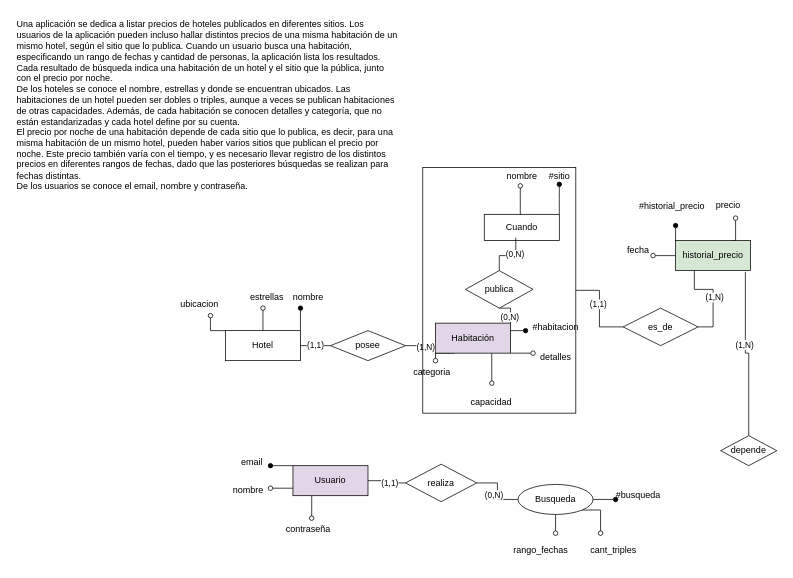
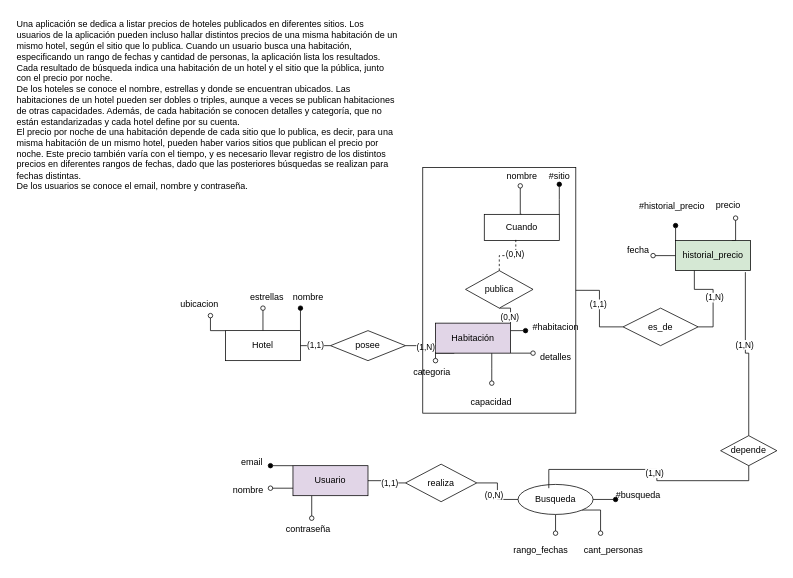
  <mxCell id="0" />
  <mxCell id="1" parent="0" />
  <mxCell id="2" value="&lt;div&gt;Una aplicación se dedica a listar precios de hoteles publicados en diferentes sitios. Los&lt;/div&gt;&lt;div&gt;usuarios de la aplicación pueden incluso hallar distintos precios de una misma habitación de un&lt;/div&gt;&lt;div&gt;mismo hotel, según el sitio que lo publica. Cuando un usuario busca una habitación,&lt;/div&gt;&lt;div&gt;especificando un rango de fechas y cantidad de personas, la aplicación lista los resultados.&lt;/div&gt;&lt;div&gt;Cada resultado de búsqueda indica una habitación de un hotel y el sitio que la pública, junto&lt;/div&gt;&lt;div&gt;con el precio por noche.&lt;/div&gt;&lt;div&gt;De los hoteles se conoce el nombre, estrellas y donde se encuentran ubicados. Las&lt;/div&gt;&lt;div&gt;habitaciones de un hotel pueden ser dobles o triples, aunque a veces se publican habitaciones&lt;/div&gt;&lt;div&gt;de otras capacidades. Además, de cada habitación se conocen detalles y categoría, que no&lt;/div&gt;&lt;div&gt;están estandarizadas y cada hotel define por su cuenta.&lt;/div&gt;&lt;div&gt;El precio por noche de una habitación depende de cada sitio que lo publica, es decir, para una&lt;/div&gt;&lt;div&gt;misma habitación de un mismo hotel, pueden haber varios sitios que publican el precio por&lt;/div&gt;&lt;div&gt;noche. Este precio también varía con el tiempo, y es necesario llevar registro de los distintos&lt;/div&gt;&lt;div&gt;precios en diferentes rangos de fechas, dado que las posteriores búsquedas se realizan para&lt;/div&gt;&lt;div&gt;fechas distintas.&lt;/div&gt;&lt;div&gt;De los usuarios se conoce el email, nombre y contraseña.&lt;/div&gt;" style="text;html=1;align=left;verticalAlign=middle;resizable=0;points=[];autosize=1;strokeColor=none;fillColor=none;" vertex="1" parent="1"><mxGeometry x="20" y="20" width="530" height="240" as="geometry" /></mxCell>
  <mxCell id="3" style="edgeStyle=orthogonalEdgeStyle;rounded=0;orthogonalLoop=1;jettySize=auto;html=1;exitX=1;exitY=0;exitDx=0;exitDy=0;endArrow=oval;endFill=1;" edge="1" parent="1" source="7"><mxGeometry relative="1" as="geometry"><mxPoint x="400" y="410" as="targetPoint" /></mxGeometry></mxCell>
  <mxCell id="4" style="edgeStyle=orthogonalEdgeStyle;rounded=0;orthogonalLoop=1;jettySize=auto;html=1;exitX=0.5;exitY=0;exitDx=0;exitDy=0;endArrow=oval;endFill=0;" edge="1" parent="1" source="7"><mxGeometry relative="1" as="geometry"><mxPoint x="350" y="410" as="targetPoint" /></mxGeometry></mxCell>
  <mxCell id="5" style="edgeStyle=orthogonalEdgeStyle;rounded=0;orthogonalLoop=1;jettySize=auto;html=1;exitX=0;exitY=0;exitDx=0;exitDy=0;endArrow=oval;endFill=0;" edge="1" parent="1" source="7"><mxGeometry relative="1" as="geometry"><mxPoint x="280" y="420" as="targetPoint" /></mxGeometry></mxCell>
  <mxCell id="6" style="edgeStyle=orthogonalEdgeStyle;rounded=0;orthogonalLoop=1;jettySize=auto;html=1;exitX=0.25;exitY=1;exitDx=0;exitDy=0;endArrow=oval;endFill=0;" edge="1" parent="1" source="14"><mxGeometry relative="1" as="geometry"><mxPoint x="580" y="480" as="targetPoint" /><mxPoint x="555" y="520" as="sourcePoint" /></mxGeometry></mxCell>
  <mxCell id="7" value="Hotel" style="whiteSpace=wrap;html=1;align=center;" vertex="1" parent="1"><mxGeometry x="300" y="440" width="100" height="40" as="geometry" /></mxCell>
  <mxCell id="8" value="nombre" style="text;html=1;align=center;verticalAlign=middle;resizable=0;points=[];autosize=1;strokeColor=none;fillColor=none;" vertex="1" parent="1"><mxGeometry x="380" y="380" width="60" height="30" as="geometry" /></mxCell>
  <mxCell id="9" value="estrellas" style="text;html=1;align=center;verticalAlign=middle;resizable=0;points=[];autosize=1;strokeColor=none;fillColor=none;" vertex="1" parent="1"><mxGeometry x="320" y="380" width="70" height="30" as="geometry" /></mxCell>
  <mxCell id="10" value="ubicacion" style="text;html=1;align=center;verticalAlign=middle;resizable=0;points=[];autosize=1;strokeColor=none;fillColor=none;" vertex="1" parent="1"><mxGeometry x="230" y="390" width="70" height="30" as="geometry" /></mxCell>
  <mxCell id="11" style="edgeStyle=orthogonalEdgeStyle;rounded=0;orthogonalLoop=1;jettySize=auto;html=1;exitX=1;exitY=0.25;exitDx=0;exitDy=0;endArrow=oval;endFill=1;" edge="1" parent="1" source="14"><mxGeometry relative="1" as="geometry"><mxPoint x="700" y="440" as="targetPoint" /></mxGeometry></mxCell>
  <mxCell id="12" style="edgeStyle=orthogonalEdgeStyle;rounded=0;orthogonalLoop=1;jettySize=auto;html=1;exitX=1;exitY=1;exitDx=0;exitDy=0;endArrow=oval;endFill=0;" edge="1" parent="1" source="14"><mxGeometry relative="1" as="geometry"><mxPoint x="710" y="470" as="targetPoint" /></mxGeometry></mxCell>
  <mxCell id="13" style="edgeStyle=orthogonalEdgeStyle;rounded=0;orthogonalLoop=1;jettySize=auto;html=1;exitX=0.75;exitY=1;exitDx=0;exitDy=0;endArrow=oval;endFill=0;" edge="1" parent="1" source="14"><mxGeometry relative="1" as="geometry"><mxPoint x="655" y="510" as="targetPoint" /></mxGeometry></mxCell>
  <mxCell id="14" value="Habitación" style="whiteSpace=wrap;html=1;align=center;fillColor=#e1d5e7;" vertex="1" parent="1"><mxGeometry x="580" y="430" width="100" height="40" as="geometry" /></mxCell>
  <mxCell id="15" value="#habitacion" style="text;html=1;align=center;verticalAlign=middle;resizable=0;points=[];autosize=1;strokeColor=none;fillColor=none;" vertex="1" parent="1"><mxGeometry x="700" y="420" width="80" height="30" as="geometry" /></mxCell>
  <mxCell id="16" value="detalles" style="text;html=1;align=center;verticalAlign=middle;resizable=0;points=[];autosize=1;strokeColor=none;fillColor=none;" vertex="1" parent="1"><mxGeometry x="710" y="460" width="60" height="30" as="geometry" /></mxCell>
  <mxCell id="17" style="edgeStyle=orthogonalEdgeStyle;rounded=0;orthogonalLoop=1;jettySize=auto;html=1;exitX=0;exitY=0;exitDx=0;exitDy=0;endArrow=oval;endFill=1;" edge="1" parent="1" source="20"><mxGeometry relative="1" as="geometry"><mxPoint x="360" y="620" as="targetPoint" /></mxGeometry></mxCell>
  <mxCell id="18" style="edgeStyle=orthogonalEdgeStyle;rounded=0;orthogonalLoop=1;jettySize=auto;html=1;exitX=0;exitY=0.75;exitDx=0;exitDy=0;endArrow=oval;endFill=0;" edge="1" parent="1" source="20"><mxGeometry relative="1" as="geometry"><mxPoint x="360" y="650" as="targetPoint" /></mxGeometry></mxCell>
  <mxCell id="19" style="edgeStyle=orthogonalEdgeStyle;rounded=0;orthogonalLoop=1;jettySize=auto;html=1;exitX=0.25;exitY=1;exitDx=0;exitDy=0;endArrow=oval;endFill=0;" edge="1" parent="1" source="20"><mxGeometry relative="1" as="geometry"><mxPoint x="415" y="690" as="targetPoint" /></mxGeometry></mxCell>
  <mxCell id="20" value="Usuario" style="whiteSpace=wrap;html=1;align=center;fillColor=#e1d5e7;" vertex="1" parent="1"><mxGeometry x="390" y="620" width="100" height="40" as="geometry" /></mxCell>
  <mxCell id="21" value="email" style="text;html=1;align=center;verticalAlign=middle;resizable=0;points=[];autosize=1;strokeColor=none;fillColor=none;" vertex="1" parent="1"><mxGeometry x="310" y="600" width="50" height="30" as="geometry" /></mxCell>
  <mxCell id="22" value="nombre" style="text;html=1;align=center;verticalAlign=middle;resizable=0;points=[];autosize=1;strokeColor=none;fillColor=none;" vertex="1" parent="1"><mxGeometry x="300" y="638" width="60" height="30" as="geometry" /></mxCell>
  <mxCell id="23" value="contraseña" style="text;html=1;align=center;verticalAlign=middle;resizable=0;points=[];autosize=1;strokeColor=none;fillColor=none;" vertex="1" parent="1"><mxGeometry x="370" y="690" width="80" height="30" as="geometry" /></mxCell>
  <mxCell id="24" style="edgeStyle=orthogonalEdgeStyle;rounded=0;orthogonalLoop=1;jettySize=auto;html=1;exitX=1;exitY=0.5;exitDx=0;exitDy=0;entryX=0;entryY=0.75;entryDx=0;entryDy=0;endArrow=none;endFill=0;" edge="1" parent="1" source="28" target="14"><mxGeometry relative="1" as="geometry" /></mxCell>
  <mxCell id="25" value="(1,N)" style="edgeLabel;html=1;align=center;verticalAlign=middle;resizable=0;points=[];" vertex="1" connectable="0" parent="24"><mxGeometry x="0.3" y="-1" relative="1" as="geometry"><mxPoint as="offset" /></mxGeometry></mxCell>
  <mxCell id="26" style="edgeStyle=orthogonalEdgeStyle;rounded=0;orthogonalLoop=1;jettySize=auto;html=1;exitX=0;exitY=0.5;exitDx=0;exitDy=0;entryX=1;entryY=0.5;entryDx=0;entryDy=0;endArrow=none;endFill=0;" edge="1" parent="1" source="28" target="7"><mxGeometry relative="1" as="geometry" /></mxCell>
  <mxCell id="27" value="(1,1)" style="edgeLabel;html=1;align=center;verticalAlign=middle;resizable=0;points=[];" vertex="1" connectable="0" parent="26"><mxGeometry x="0.05" y="-2" relative="1" as="geometry"><mxPoint as="offset" /></mxGeometry></mxCell>
  <mxCell id="28" value="posee" style="shape=rhombus;perimeter=rhombusPerimeter;whiteSpace=wrap;html=1;align=center;" vertex="1" parent="1"><mxGeometry x="440" y="440" width="100" height="40" as="geometry" /></mxCell>
  <mxCell id="29" style="edgeStyle=orthogonalEdgeStyle;rounded=0;orthogonalLoop=1;jettySize=auto;html=1;exitX=1;exitY=0;exitDx=0;exitDy=0;endArrow=oval;endFill=1;" edge="1" parent="1" source="31"><mxGeometry relative="1" as="geometry"><mxPoint x="745" y="245" as="targetPoint" /></mxGeometry></mxCell>
  <mxCell id="30" style="edgeStyle=orthogonalEdgeStyle;rounded=0;orthogonalLoop=1;jettySize=auto;html=1;exitX=0.5;exitY=0;exitDx=0;exitDy=0;endArrow=oval;endFill=0;entryX=0.633;entryY=1.067;entryDx=0;entryDy=0;entryPerimeter=0;" edge="1" parent="1" source="31"><mxGeometry relative="1" as="geometry"><mxPoint x="692.98" y="247.01" as="targetPoint" /></mxGeometry></mxCell>
  <mxCell id="31" value="Cuando" style="whiteSpace=wrap;html=1;align=center;" vertex="1" parent="1"><mxGeometry x="645" y="285" width="100" height="35" as="geometry" /></mxCell>
  <mxCell id="32" value="#sitio" style="text;html=1;align=center;verticalAlign=middle;resizable=0;points=[];autosize=1;strokeColor=none;fillColor=none;" vertex="1" parent="1"><mxGeometry x="720" y="220" width="50" height="30" as="geometry" /></mxCell>
  <mxCell id="33" value="nombre" style="text;html=1;align=center;verticalAlign=middle;resizable=0;points=[];autosize=1;strokeColor=none;fillColor=none;" vertex="1" parent="1"><mxGeometry x="665" y="220" width="60" height="30" as="geometry" /></mxCell>
  <mxCell id="34" style="edgeStyle=orthogonalEdgeStyle;rounded=0;orthogonalLoop=1;jettySize=auto;html=1;exitX=0.5;exitY=1;exitDx=0;exitDy=0;entryX=1;entryY=0;entryDx=0;entryDy=0;endArrow=none;endFill=0;" edge="1" parent="1" source="36" target="14"><mxGeometry relative="1" as="geometry" /></mxCell>
  <mxCell id="35" value="(0,N)" style="edgeLabel;html=1;align=center;verticalAlign=middle;resizable=0;points=[];" vertex="1" connectable="0" parent="34"><mxGeometry x="0.486" y="-2" relative="1" as="geometry"><mxPoint as="offset" /></mxGeometry></mxCell>
  <mxCell id="36" value="publica" style="shape=rhombus;perimeter=rhombusPerimeter;whiteSpace=wrap;html=1;align=center;" vertex="1" parent="1"><mxGeometry x="620" y="360" width="90" height="50" as="geometry" /></mxCell>
- <mxCell id="37" style="edgeStyle=orthogonalEdgeStyle;rounded=0;orthogonalLoop=1;jettySize=auto;html=1;exitX=0.5;exitY=0;exitDx=0;exitDy=0;entryX=0.42;entryY=0.886;entryDx=0;entryDy=0;entryPerimeter=0;endArrow=none;endFill=0;" edge="1" parent="1" source="36" target="31"><mxGeometry relative="1" as="geometry"><mxPoint x="690" y="340" as="sourcePoint" /></mxGeometry></mxCell>
+ <mxCell id="37" style="edgeStyle=orthogonalEdgeStyle;rounded=0;orthogonalLoop=1;jettySize=auto;html=1;exitX=0.5;exitY=0;exitDx=0;exitDy=0;entryX=0.42;entryY=0.886;entryDx=0;entryDy=0;entryPerimeter=0;endArrow=none;endFill=0;dashed=1;" edge="1" parent="1" source="36" target="31"><mxGeometry relative="1" as="geometry"><mxPoint x="690" y="340" as="sourcePoint" /></mxGeometry></mxCell>
  <mxCell id="38" value="(0,N)" style="edgeLabel;html=1;align=center;verticalAlign=middle;resizable=0;points=[];" vertex="1" connectable="0" parent="37"><mxGeometry x="0.212" y="2" relative="1" as="geometry"><mxPoint as="offset" /></mxGeometry></mxCell>
  <mxCell id="39" value="categoria" style="text;html=1;align=center;verticalAlign=middle;resizable=0;points=[];autosize=1;strokeColor=none;fillColor=none;" vertex="1" parent="1"><mxGeometry x="540" y="480" width="70" height="30" as="geometry" /></mxCell>
  <mxCell id="40" value="capacidad" style="text;html=1;align=center;verticalAlign=middle;resizable=0;points=[];autosize=1;strokeColor=none;fillColor=none;" vertex="1" parent="1"><mxGeometry x="614" y="520" width="80" height="30" as="geometry" /></mxCell>
  <mxCell id="41" value="" style="rounded=0;whiteSpace=wrap;html=1;fillColor=none;" vertex="1" parent="1"><mxGeometry x="563" y="222.5" width="204" height="327.5" as="geometry" /></mxCell>
  <mxCell id="42" style="edgeStyle=orthogonalEdgeStyle;rounded=0;orthogonalLoop=1;jettySize=auto;html=1;exitX=0;exitY=0;exitDx=0;exitDy=0;endArrow=oval;endFill=1;" edge="1" parent="1" source="45"><mxGeometry relative="1" as="geometry"><mxPoint x="900" y="300" as="targetPoint" /></mxGeometry></mxCell>
  <mxCell id="43" style="edgeStyle=orthogonalEdgeStyle;rounded=0;orthogonalLoop=1;jettySize=auto;html=1;exitX=0.75;exitY=0;exitDx=0;exitDy=0;endArrow=oval;endFill=0;" edge="1" parent="1" source="45"><mxGeometry relative="1" as="geometry"><mxPoint x="980" y="290" as="targetPoint" /></mxGeometry></mxCell>
  <mxCell id="44" style="edgeStyle=orthogonalEdgeStyle;rounded=0;orthogonalLoop=1;jettySize=auto;html=1;exitX=0;exitY=0.5;exitDx=0;exitDy=0;endArrow=oval;endFill=0;" edge="1" parent="1" source="45"><mxGeometry relative="1" as="geometry"><mxPoint x="870" y="340" as="targetPoint" /></mxGeometry></mxCell>
  <mxCell id="45" value="historial_precio" style="whiteSpace=wrap;html=1;align=center;fillColor=#d5e8d4;" vertex="1" parent="1"><mxGeometry x="900" y="320" width="100" height="40" as="geometry" /></mxCell>
  <mxCell id="46" style="edgeStyle=orthogonalEdgeStyle;rounded=0;orthogonalLoop=1;jettySize=auto;html=1;exitX=0;exitY=0.5;exitDx=0;exitDy=0;entryX=1;entryY=0.5;entryDx=0;entryDy=0;endArrow=none;endFill=0;" edge="1" parent="1" source="50" target="41"><mxGeometry relative="1" as="geometry" /></mxCell>
  <mxCell id="47" value="(1,1)" style="edgeLabel;html=1;align=center;verticalAlign=middle;resizable=0;points=[];" vertex="1" connectable="0" parent="46"><mxGeometry x="0.108" y="2" relative="1" as="geometry"><mxPoint as="offset" /></mxGeometry></mxCell>
  <mxCell id="48" style="edgeStyle=orthogonalEdgeStyle;rounded=0;orthogonalLoop=1;jettySize=auto;html=1;exitX=1;exitY=0.5;exitDx=0;exitDy=0;entryX=0.25;entryY=1;entryDx=0;entryDy=0;endArrow=none;endFill=0;" edge="1" parent="1" source="50" target="45"><mxGeometry relative="1" as="geometry" /></mxCell>
  <mxCell id="49" value="(1,N)" style="edgeLabel;html=1;align=center;verticalAlign=middle;resizable=0;points=[];" vertex="1" connectable="0" parent="48"><mxGeometry y="-1" relative="1" as="geometry"><mxPoint as="offset" /></mxGeometry></mxCell>
  <mxCell id="50" value="es_de" style="shape=rhombus;perimeter=rhombusPerimeter;whiteSpace=wrap;html=1;align=center;" vertex="1" parent="1"><mxGeometry x="830" y="410" width="100" height="50" as="geometry" /></mxCell>
  <mxCell id="51" value="#historial_precio" style="text;html=1;align=center;verticalAlign=middle;resizable=0;points=[];autosize=1;strokeColor=none;fillColor=none;" vertex="1" parent="1"><mxGeometry x="840" y="260" width="110" height="30" as="geometry" /></mxCell>
  <mxCell id="52" value="precio" style="text;html=1;align=center;verticalAlign=middle;resizable=0;points=[];autosize=1;strokeColor=none;fillColor=none;" vertex="1" parent="1"><mxGeometry x="940" y="258" width="60" height="30" as="geometry" /></mxCell>
  <mxCell id="53" value="fecha" style="text;html=1;align=center;verticalAlign=middle;resizable=0;points=[];autosize=1;strokeColor=none;fillColor=none;" vertex="1" parent="1"><mxGeometry x="825" y="318" width="50" height="30" as="geometry" /></mxCell>
  <mxCell id="54" style="edgeStyle=orthogonalEdgeStyle;rounded=0;orthogonalLoop=1;jettySize=auto;html=1;exitX=1;exitY=0.5;exitDx=0;exitDy=0;endArrow=oval;endFill=1;" edge="1" parent="1" source="57"><mxGeometry relative="1" as="geometry"><mxPoint x="820" y="665" as="targetPoint" /></mxGeometry></mxCell>
  <mxCell id="55" style="edgeStyle=orthogonalEdgeStyle;rounded=0;orthogonalLoop=1;jettySize=auto;html=1;exitX=0.5;exitY=1;exitDx=0;exitDy=0;endArrow=oval;endFill=0;" edge="1" parent="1" source="57"><mxGeometry relative="1" as="geometry"><mxPoint x="740" y="710" as="targetPoint" /></mxGeometry></mxCell>
  <mxCell id="56" style="edgeStyle=orthogonalEdgeStyle;rounded=0;orthogonalLoop=1;jettySize=auto;html=1;exitX=1;exitY=1;exitDx=0;exitDy=0;endArrow=oval;endFill=0;" edge="1" parent="1" source="57"><mxGeometry relative="1" as="geometry"><mxPoint x="800" y="710" as="targetPoint" /></mxGeometry></mxCell>
  <mxCell id="57" value="Busqueda" style="ellipse;whiteSpace=wrap;html=1;align=center;" vertex="1" parent="1"><mxGeometry x="690" y="645" width="100" height="40" as="geometry" /></mxCell>
  <mxCell id="58" style="edgeStyle=orthogonalEdgeStyle;rounded=0;orthogonalLoop=1;jettySize=auto;html=1;exitX=0;exitY=0.5;exitDx=0;exitDy=0;entryX=1;entryY=0.5;entryDx=0;entryDy=0;endArrow=none;endFill=0;" edge="1" parent="1" source="62" target="20"><mxGeometry relative="1" as="geometry" /></mxCell>
  <mxCell id="59" value="(1,1)" style="edgeLabel;html=1;align=center;verticalAlign=middle;resizable=0;points=[];" vertex="1" connectable="0" parent="58"><mxGeometry x="-0.17" y="-1" relative="1" as="geometry"><mxPoint as="offset" /></mxGeometry></mxCell>
  <mxCell id="60" style="edgeStyle=orthogonalEdgeStyle;rounded=0;orthogonalLoop=1;jettySize=auto;html=1;exitX=1;exitY=0.5;exitDx=0;exitDy=0;entryX=0;entryY=0.5;entryDx=0;entryDy=0;endArrow=none;endFill=0;" edge="1" parent="1" source="62" target="57"><mxGeometry relative="1" as="geometry" /></mxCell>
  <mxCell id="61" value="(0,N)" style="edgeLabel;html=1;align=center;verticalAlign=middle;resizable=0;points=[];" vertex="1" connectable="0" parent="60"><mxGeometry x="0.105" y="-5" relative="1" as="geometry"><mxPoint as="offset" /></mxGeometry></mxCell>
  <mxCell id="62" value="realiza" style="shape=rhombus;perimeter=rhombusPerimeter;whiteSpace=wrap;html=1;align=center;" vertex="1" parent="1"><mxGeometry x="540" y="618" width="95" height="50" as="geometry" /></mxCell>
  <mxCell id="63" style="edgeStyle=orthogonalEdgeStyle;rounded=0;orthogonalLoop=1;jettySize=auto;html=1;exitX=0.5;exitY=0;exitDx=0;exitDy=0;entryX=0.93;entryY=1.05;entryDx=0;entryDy=0;endArrow=none;endFill=0;entryPerimeter=0;" edge="1" parent="1" source="65" target="45"><mxGeometry relative="1" as="geometry" /></mxCell>
  <mxCell id="64" value="(1,N)" style="edgeLabel;html=1;align=center;verticalAlign=middle;resizable=0;points=[];" vertex="1" connectable="0" parent="63"><mxGeometry x="0.13" y="2" relative="1" as="geometry"><mxPoint as="offset" /></mxGeometry></mxCell>
  <mxCell id="65" value="depende" style="shape=rhombus;perimeter=rhombusPerimeter;whiteSpace=wrap;html=1;align=center;" vertex="1" parent="1"><mxGeometry x="960" y="580" width="75" height="40" as="geometry" /></mxCell>
+ <mxCell id="66" style="edgeStyle=orthogonalEdgeStyle;rounded=0;orthogonalLoop=1;jettySize=auto;html=1;exitX=0.5;exitY=1;exitDx=0;exitDy=0;entryX=0.41;entryY=0.125;entryDx=0;entryDy=0;entryPerimeter=0;endArrow=none;endFill=0;" edge="1" parent="1" source="65" target="57"><mxGeometry relative="1" as="geometry" /></mxCell>
+ <mxCell id="67" value="(1,N)" style="edgeLabel;html=1;align=center;verticalAlign=middle;resizable=0;points=[];" vertex="1" connectable="0" parent="66"><mxGeometry x="-0.015" y="4" relative="1" as="geometry"><mxPoint as="offset" /></mxGeometry></mxCell>
  <mxCell id="68" value="#busqueda" style="text;html=1;align=center;verticalAlign=middle;resizable=0;points=[];autosize=1;strokeColor=none;fillColor=none;" vertex="1" parent="1"><mxGeometry x="810" y="645" width="80" height="30" as="geometry" /></mxCell>
  <mxCell id="69" value="rango_fechas" style="text;html=1;align=center;verticalAlign=middle;resizable=0;points=[];autosize=1;strokeColor=none;fillColor=none;" vertex="1" parent="1"><mxGeometry x="670" y="718" width="100" height="30" as="geometry" /></mxCell>
- <mxCell id="70" value="cant_triples" style="text;html=1;align=center;verticalAlign=middle;resizable=0;points=[];autosize=1;strokeColor=none;fillColor=none;" vertex="1" parent="1"><mxGeometry x="767" y="718" width="100" height="30" as="geometry" /></mxCell>
+ <mxCell id="70" value="cant_personas" style="text;html=1;align=center;verticalAlign=middle;resizable=0;points=[];autosize=1;strokeColor=none;fillColor=none;" vertex="1" parent="1"><mxGeometry x="767" y="718" width="100" height="30" as="geometry" /></mxCell>
